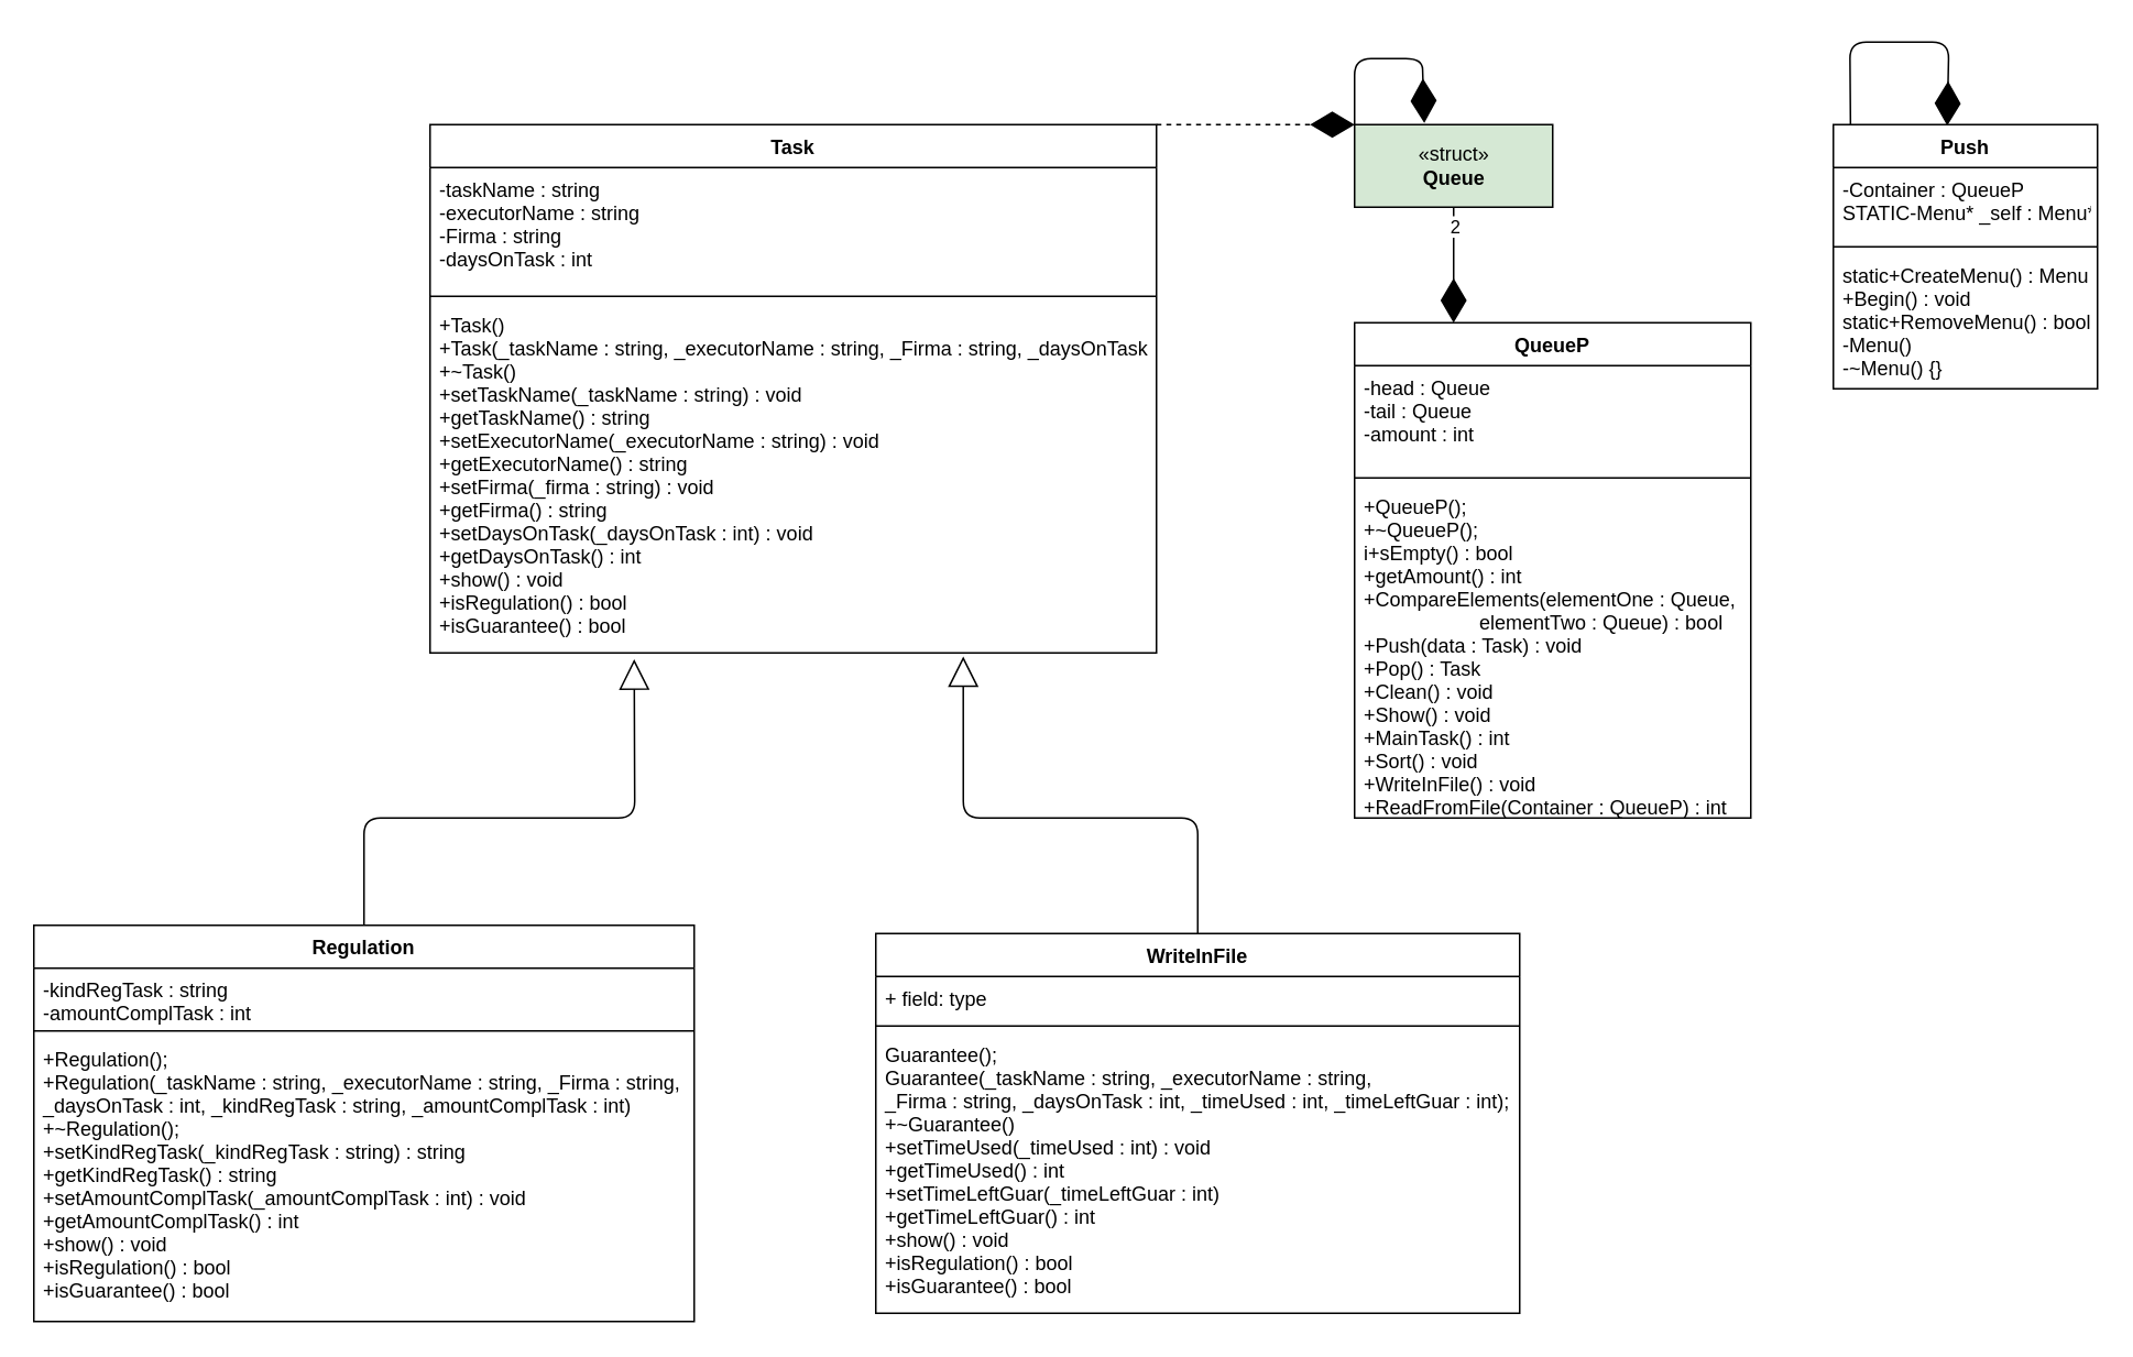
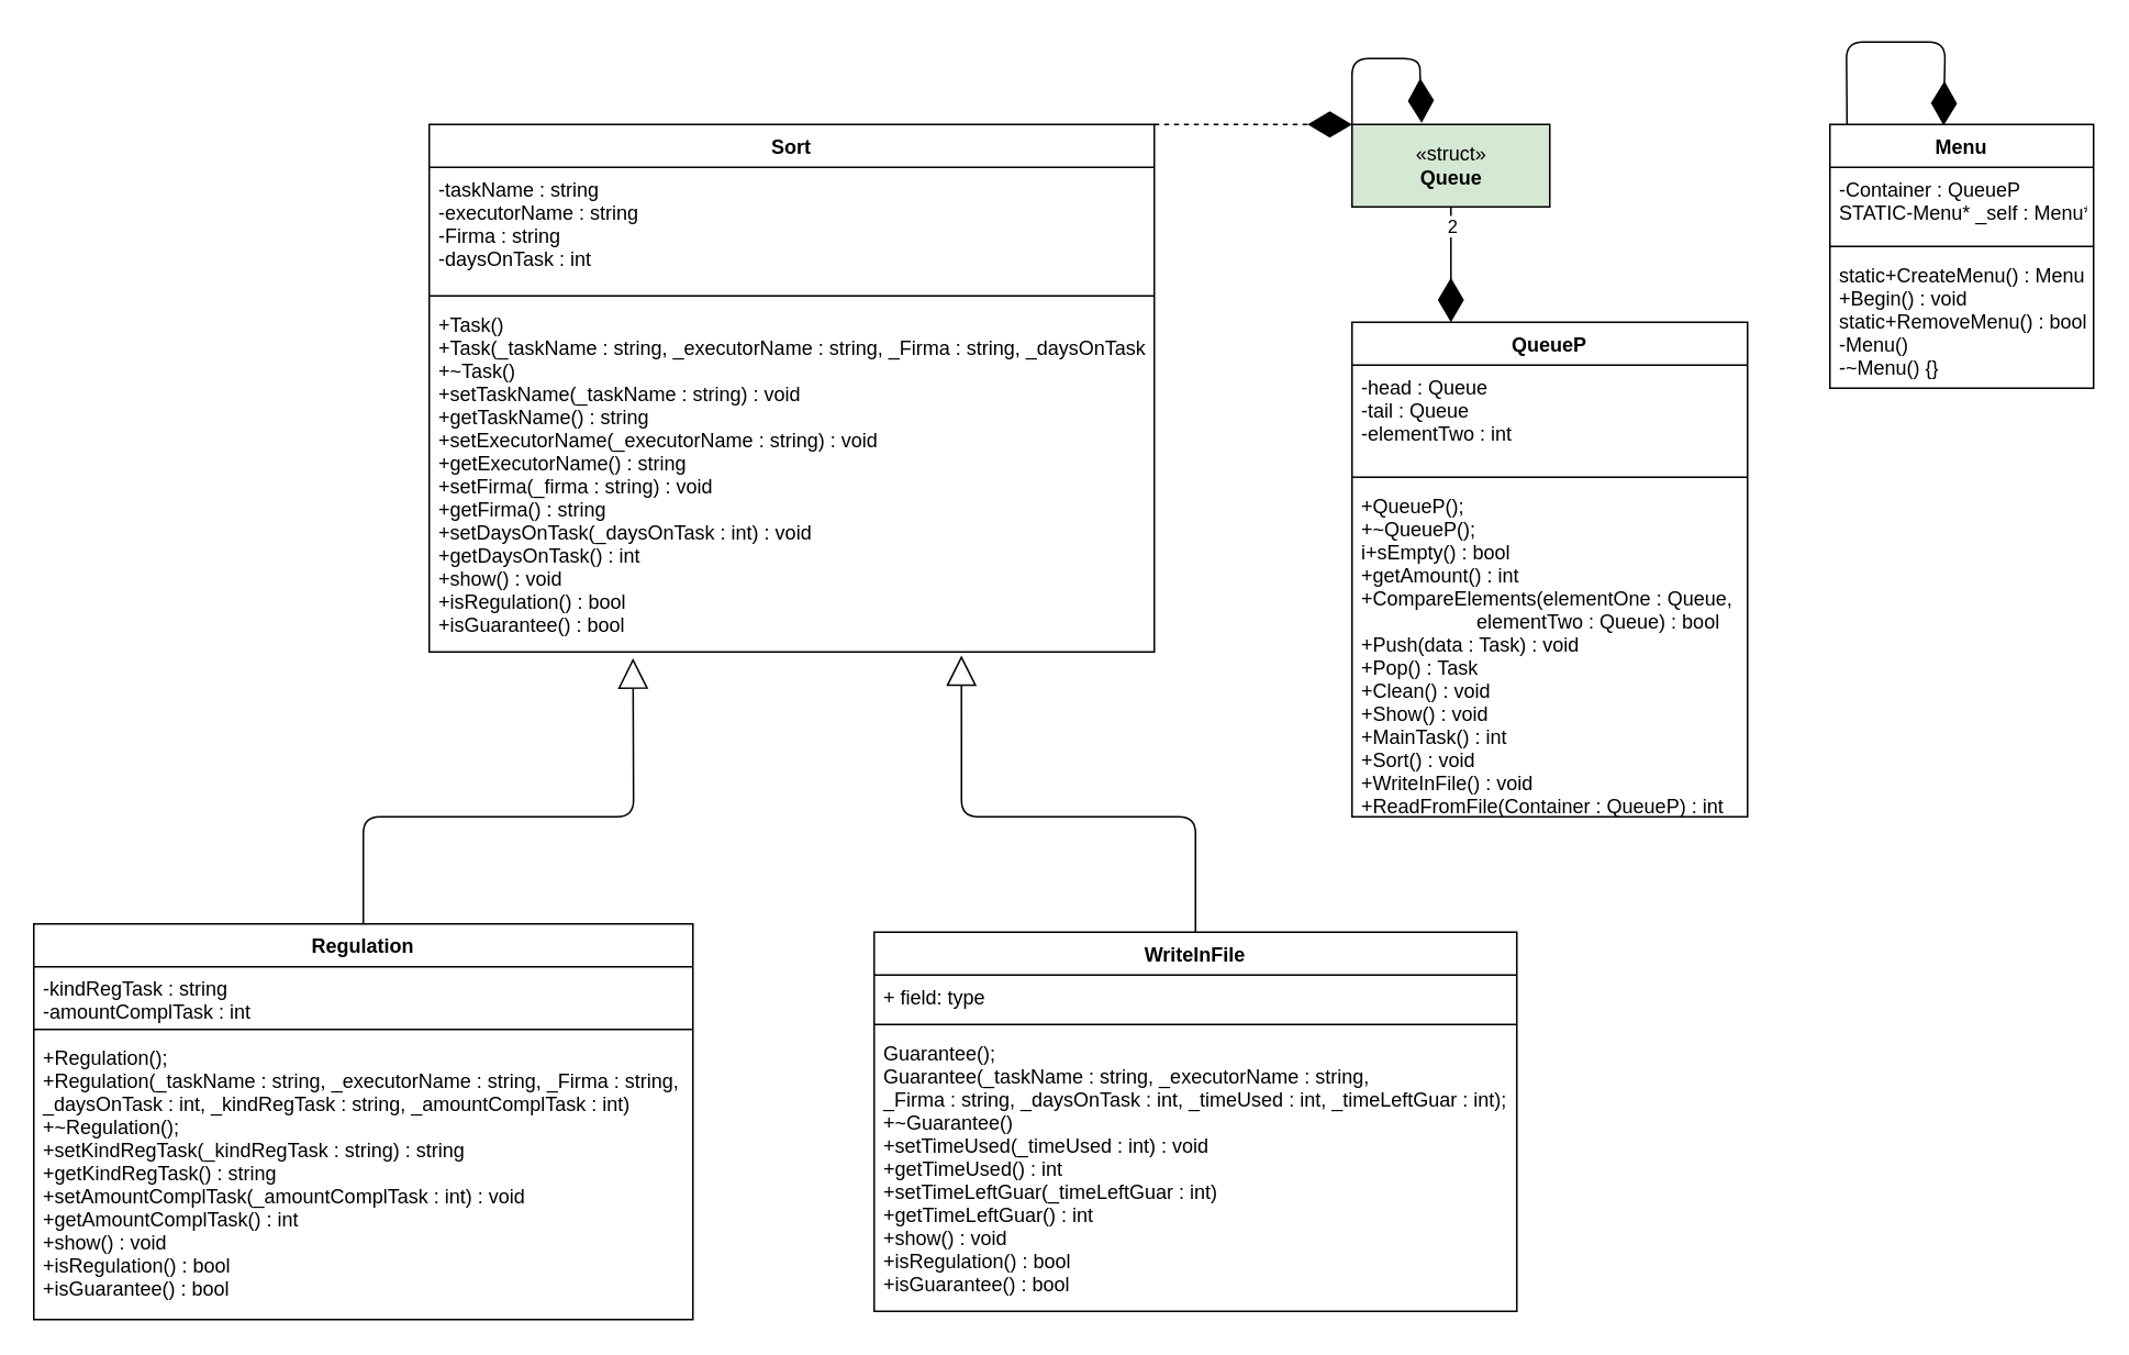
  <mxCell id="0" />
  <mxCell id="1" parent="0" />
- <mxCell id="2" value="Task" style="swimlane;fontStyle=1;align=center;verticalAlign=top;childLayout=stackLayout;horizontal=1;startSize=26;horizontalStack=0;resizeParent=1;resizeParentMax=0;resizeLast=0;collapsible=1;marginBottom=0;" vertex="1" parent="1"><mxGeometry x="260" y="70" width="440" height="320" as="geometry" /></mxCell>
+ <mxCell id="2" value="Sort" style="swimlane;fontStyle=1;align=center;verticalAlign=top;childLayout=stackLayout;horizontal=1;startSize=26;horizontalStack=0;resizeParent=1;resizeParentMax=0;resizeLast=0;collapsible=1;marginBottom=0;" vertex="1" parent="1"><mxGeometry x="260" y="70" width="440" height="320" as="geometry" /></mxCell>
  <mxCell id="3" value="-taskName : string&#10;-executorName : string&#10;-Firma : string&#10;-daysOnTask : int" style="text;strokeColor=none;fillColor=none;align=left;verticalAlign=top;spacingLeft=4;spacingRight=4;overflow=hidden;rotatable=0;points=[[0,0.5],[1,0.5]];portConstraint=eastwest;" vertex="1" parent="2"><mxGeometry y="26" width="440" height="74" as="geometry" /></mxCell>
  <mxCell id="4" value="" style="line;strokeWidth=1;fillColor=none;align=left;verticalAlign=middle;spacingTop=-1;spacingLeft=3;spacingRight=3;rotatable=0;labelPosition=right;points=[];portConstraint=eastwest;" vertex="1" parent="2"><mxGeometry y="100" width="440" height="8" as="geometry" /></mxCell>
  <mxCell id="5" value="+Task()&#10;+Task(_taskName : string, _executorName : string, _Firma : string, _daysOnTask : int)&#10;+~Task()&#10;+setTaskName(_taskName : string) : void&#10;+getTaskName() : string&#10;+setExecutorName(_executorName : string) : void&#10;+getExecutorName() : string&#10;+setFirma(_firma : string) : void&#10;+getFirma() : string&#10;+setDaysOnTask(_daysOnTask : int) : void&#10;+getDaysOnTask() : int&#10;+show() : void&#10;+isRegulation() : bool&#10;+isGuarantee() : bool&#10;" style="text;strokeColor=none;fillColor=none;align=left;verticalAlign=top;spacingLeft=4;spacingRight=4;overflow=hidden;rotatable=0;points=[[0,0.5],[1,0.5]];portConstraint=eastwest;" vertex="1" parent="2"><mxGeometry y="108" width="440" height="212" as="geometry" /></mxCell>
  <mxCell id="6" value="«struct»&lt;br&gt;&lt;b&gt;Queue&lt;/b&gt;" style="html=1;fillColor=#d5e8d4;" vertex="1" parent="1"><mxGeometry x="820" y="70" width="120" height="50" as="geometry" /></mxCell>
  <mxCell id="7" value="QueueP" style="swimlane;fontStyle=1;align=center;verticalAlign=top;childLayout=stackLayout;horizontal=1;startSize=26;horizontalStack=0;resizeParent=1;resizeParentMax=0;resizeLast=0;collapsible=1;marginBottom=0;" vertex="1" parent="1"><mxGeometry x="820" y="190" width="240" height="300" as="geometry" /></mxCell>
- <mxCell id="8" value="-head : Queue&#10;-tail : Queue&#10;-amount : int" style="text;strokeColor=none;fillColor=none;align=left;verticalAlign=top;spacingLeft=4;spacingRight=4;overflow=hidden;rotatable=0;points=[[0,0.5],[1,0.5]];portConstraint=eastwest;" vertex="1" parent="7"><mxGeometry y="26" width="240" height="64" as="geometry" /></mxCell>
+ <mxCell id="8" value="-head : Queue&#10;-tail : Queue&#10;-elementTwo : int" style="text;strokeColor=none;fillColor=none;align=left;verticalAlign=top;spacingLeft=4;spacingRight=4;overflow=hidden;rotatable=0;points=[[0,0.5],[1,0.5]];portConstraint=eastwest;" vertex="1" parent="7"><mxGeometry y="26" width="240" height="64" as="geometry" /></mxCell>
  <mxCell id="9" value="" style="line;strokeWidth=1;fillColor=none;align=left;verticalAlign=middle;spacingTop=-1;spacingLeft=3;spacingRight=3;rotatable=0;labelPosition=right;points=[];portConstraint=eastwest;" vertex="1" parent="7"><mxGeometry y="90" width="240" height="8" as="geometry" /></mxCell>
  <mxCell id="10" value="+QueueP();&#10;+~QueueP();&#10;i+sEmpty() : bool&#10;+getAmount() : int&#10;+CompareElements(elementOne : Queue, &#10;                     elementTwo : Queue) : bool&#10;+Push(data : Task) : void&#10;+Pop() : Task&#10;+Clean() : void&#10;+Show() : void&#10;+MainTask() : int&#10;+Sort() : void&#10;+WriteInFile() : void&#10;+ReadFromFile(Container : QueueP) : int" style="text;strokeColor=none;fillColor=none;align=left;verticalAlign=top;spacingLeft=4;spacingRight=4;overflow=hidden;rotatable=0;points=[[0,0.5],[1,0.5]];portConstraint=eastwest;" vertex="1" parent="7"><mxGeometry y="98" width="240" height="202" as="geometry" /></mxCell>
  <mxCell id="11" value="" style="endArrow=block;endSize=16;endFill=0;html=1;entryX=0.281;entryY=1.018;entryDx=0;entryDy=0;entryPerimeter=0;exitX=0.5;exitY=0;exitDx=0;exitDy=0;" edge="1" parent="1" source="16" target="5"><mxGeometry width="160" relative="1" as="geometry"><mxPoint x="470" y="640" as="sourcePoint" /><mxPoint x="680" y="420" as="targetPoint" /><Array as="points"><mxPoint x="220" y="490" /><mxPoint x="384" y="490" /></Array></mxGeometry></mxCell>
  <mxCell id="12" value="" style="endArrow=diamondThin;endFill=1;endSize=24;html=1;entryX=0;entryY=0;entryDx=0;entryDy=0;exitX=1;exitY=0;exitDx=0;exitDy=0;dashed=1;" edge="1" parent="1" source="2" target="6"><mxGeometry width="160" relative="1" as="geometry"><mxPoint x="780" y="40" as="sourcePoint" /><mxPoint x="900" y="-10" as="targetPoint" /></mxGeometry></mxCell>
  <mxCell id="13" value="" style="endArrow=diamondThin;endFill=1;endSize=24;html=1;entryX=0.352;entryY=-0.02;entryDx=0;entryDy=0;entryPerimeter=0;" edge="1" parent="1" target="6"><mxGeometry width="160" relative="1" as="geometry"><mxPoint x="820" y="70" as="sourcePoint" /><mxPoint x="940" y="40" as="targetPoint" /><Array as="points"><mxPoint x="820" y="30" /><mxPoint x="861" y="30" /></Array></mxGeometry></mxCell>
  <mxCell id="14" value="" style="endArrow=diamondThin;endFill=1;endSize=24;html=1;exitX=0.5;exitY=1;exitDx=0;exitDy=0;entryX=0.25;entryY=0;entryDx=0;entryDy=0;" edge="1" parent="1" source="6" target="7"><mxGeometry width="160" relative="1" as="geometry"><mxPoint x="820" y="140" as="sourcePoint" /><mxPoint x="920" y="160" as="targetPoint" /></mxGeometry></mxCell>
  <mxCell id="15" value="2" style="edgeLabel;html=1;align=center;verticalAlign=middle;resizable=0;points=[];" vertex="1" connectable="0" parent="14"><mxGeometry x="-0.689" relative="1" as="geometry"><mxPoint as="offset" /></mxGeometry></mxCell>
  <mxCell id="16" value="Regulation" style="swimlane;fontStyle=1;align=center;verticalAlign=top;childLayout=stackLayout;horizontal=1;startSize=26;horizontalStack=0;resizeParent=1;resizeParentMax=0;resizeLast=0;collapsible=1;marginBottom=0;" vertex="1" parent="1"><mxGeometry x="20" y="555" width="400" height="240" as="geometry" /></mxCell>
  <mxCell id="17" value="-kindRegTask : string&#10;-amountComplTask : int" style="text;strokeColor=none;fillColor=none;align=left;verticalAlign=top;spacingLeft=4;spacingRight=4;overflow=hidden;rotatable=0;points=[[0,0.5],[1,0.5]];portConstraint=eastwest;" vertex="1" parent="16"><mxGeometry y="26" width="400" height="34" as="geometry" /></mxCell>
  <mxCell id="18" value="" style="line;strokeWidth=1;fillColor=none;align=left;verticalAlign=middle;spacingTop=-1;spacingLeft=3;spacingRight=3;rotatable=0;labelPosition=right;points=[];portConstraint=eastwest;" vertex="1" parent="16"><mxGeometry y="60" width="400" height="8" as="geometry" /></mxCell>
  <mxCell id="19" value="+Regulation();&#10;+Regulation(_taskName : string, _executorName : string, _Firma : string, &#10;_daysOnTask : int, _kindRegTask : string, _amountComplTask : int)&#10;+~Regulation();&#10;+setKindRegTask(_kindRegTask : string) : string&#10;+getKindRegTask() : string&#10;+setAmountComplTask(_amountComplTask : int) : void&#10;+getAmountComplTask() : int&#10;+show() : void&#10;+isRegulation() : bool&#10;+isGuarantee() : bool" style="text;strokeColor=none;fillColor=none;align=left;verticalAlign=top;spacingLeft=4;spacingRight=4;overflow=hidden;rotatable=0;points=[[0,0.5],[1,0.5]];portConstraint=eastwest;" vertex="1" parent="16"><mxGeometry y="68" width="400" height="172" as="geometry" /></mxCell>
  <mxCell id="20" value="WriteInFile" style="swimlane;fontStyle=1;align=center;verticalAlign=top;childLayout=stackLayout;horizontal=1;startSize=26;horizontalStack=0;resizeParent=1;resizeParentMax=0;resizeLast=0;collapsible=1;marginBottom=0;" vertex="1" parent="1"><mxGeometry x="530" y="560" width="390" height="230" as="geometry" /></mxCell>
  <mxCell id="21" value="+ field: type" style="text;strokeColor=none;fillColor=none;align=left;verticalAlign=top;spacingLeft=4;spacingRight=4;overflow=hidden;rotatable=0;points=[[0,0.5],[1,0.5]];portConstraint=eastwest;" vertex="1" parent="20"><mxGeometry y="26" width="390" height="26" as="geometry" /></mxCell>
  <mxCell id="22" value="" style="line;strokeWidth=1;fillColor=none;align=left;verticalAlign=middle;spacingTop=-1;spacingLeft=3;spacingRight=3;rotatable=0;labelPosition=right;points=[];portConstraint=eastwest;" vertex="1" parent="20"><mxGeometry y="52" width="390" height="8" as="geometry" /></mxCell>
  <mxCell id="23" value="Guarantee();&#10;&#09;Guarantee(_taskName : string, _executorName : string, &#10;_Firma : string, _daysOnTask : int, _timeUsed : int, _timeLeftGuar : int);&#10;+~Guarantee()&#10;+setTimeUsed(_timeUsed : int) : void&#10;+getTimeUsed() : int&#10;+setTimeLeftGuar(_timeLeftGuar : int)&#10;+getTimeLeftGuar() : int&#10;+show() : void&#10;+isRegulation() : bool&#10;+isGuarantee() : bool" style="text;strokeColor=none;fillColor=none;align=left;verticalAlign=top;spacingLeft=4;spacingRight=4;overflow=hidden;rotatable=0;points=[[0,0.5],[1,0.5]];portConstraint=eastwest;" vertex="1" parent="20"><mxGeometry y="60" width="390" height="170" as="geometry" /></mxCell>
  <mxCell id="24" value="" style="endArrow=block;endSize=16;endFill=0;html=1;entryX=0.734;entryY=1.01;entryDx=0;entryDy=0;entryPerimeter=0;exitX=0.5;exitY=0;exitDx=0;exitDy=0;" edge="1" parent="1" source="20" target="5"><mxGeometry width="160" relative="1" as="geometry"><mxPoint x="472" y="531.18" as="sourcePoint" /><mxPoint x="635.64" y="369.996" as="targetPoint" /><Array as="points"><mxPoint x="725" y="490" /><mxPoint x="583" y="490" /></Array></mxGeometry></mxCell>
- <mxCell id="25" value="Push" style="swimlane;fontStyle=1;align=center;verticalAlign=top;childLayout=stackLayout;horizontal=1;startSize=26;horizontalStack=0;resizeParent=1;resizeParentMax=0;resizeLast=0;collapsible=1;marginBottom=0;" vertex="1" parent="1"><mxGeometry x="1110" y="70" width="160" height="160" as="geometry" /></mxCell>
+ <mxCell id="25" value="Menu" style="swimlane;fontStyle=1;align=center;verticalAlign=top;childLayout=stackLayout;horizontal=1;startSize=26;horizontalStack=0;resizeParent=1;resizeParentMax=0;resizeLast=0;collapsible=1;marginBottom=0;" vertex="1" parent="1"><mxGeometry x="1110" y="70" width="160" height="160" as="geometry" /></mxCell>
  <mxCell id="26" value="-Container : QueueP&#10;STATIC-Menu* _self : Menu*&#10;" style="text;strokeColor=none;fillColor=none;align=left;verticalAlign=top;spacingLeft=4;spacingRight=4;overflow=hidden;rotatable=0;points=[[0,0.5],[1,0.5]];portConstraint=eastwest;" vertex="1" parent="25"><mxGeometry y="26" width="160" height="44" as="geometry" /></mxCell>
  <mxCell id="27" value="" style="line;strokeWidth=1;fillColor=none;align=left;verticalAlign=middle;spacingTop=-1;spacingLeft=3;spacingRight=3;rotatable=0;labelPosition=right;points=[];portConstraint=eastwest;" vertex="1" parent="25"><mxGeometry y="70" width="160" height="8" as="geometry" /></mxCell>
  <mxCell id="28" value="static+CreateMenu() : Menu&#10;+Begin() : void&#10;static+RemoveMenu() : bool&#10;-Menu()&#10;-~Menu() {}" style="text;strokeColor=none;fillColor=none;align=left;verticalAlign=top;spacingLeft=4;spacingRight=4;overflow=hidden;rotatable=0;points=[[0,0.5],[1,0.5]];portConstraint=eastwest;" vertex="1" parent="25"><mxGeometry y="78" width="160" height="82" as="geometry" /></mxCell>
  <mxCell id="29" value="" style="endArrow=diamondThin;endFill=1;endSize=24;html=1;exitX=0.065;exitY=0.002;exitDx=0;exitDy=0;exitPerimeter=0;entryX=0.431;entryY=0.004;entryDx=0;entryDy=0;entryPerimeter=0;" edge="1" parent="1" source="25" target="25"><mxGeometry width="160" relative="1" as="geometry"><mxPoint x="1510" y="70" as="sourcePoint" /><mxPoint x="1400" y="190" as="targetPoint" /><Array as="points"><mxPoint x="1120" y="20" /><mxPoint x="1180" y="20" /></Array></mxGeometry></mxCell>
